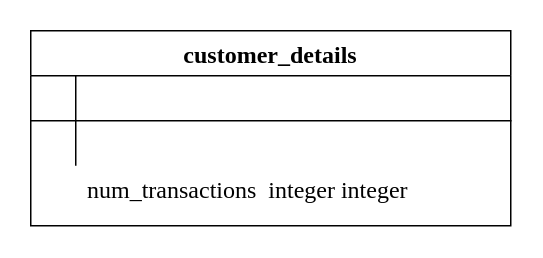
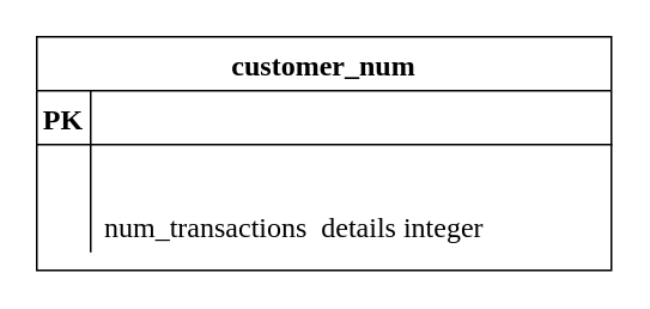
  <mxCell id="0" />
  <mxCell id="1" parent="0" />
- <mxCell id="2" value="customer_details" style="shape=table;startSize=30;container=1;collapsible=1;childLayout=tableLayout;fixedRows=1;rowLines=0;fontStyle=1;align=center;resizeLast=1;fontFamily=Ubuntu;fontSource=https%3A%2F%2Ffonts.googleapis.com%2Fcss%3Ffamily%3DUbuntu;fontSize=16;" vertex="1" parent="1"><mxGeometry x="20" y="20" width="320" height="130" as="geometry" /></mxCell>
+ <mxCell id="2" value="customer_num" style="shape=table;startSize=30;container=1;collapsible=1;childLayout=tableLayout;fixedRows=1;rowLines=0;fontStyle=1;align=center;resizeLast=1;fontFamily=Ubuntu;fontSource=https%3A%2F%2Ffonts.googleapis.com%2Fcss%3Ffamily%3DUbuntu;fontSize=16;" vertex="1" parent="1"><mxGeometry x="20" y="20" width="320" height="130" as="geometry" /></mxCell>
  <mxCell id="3" value="" style="shape=partialRectangle;collapsible=0;dropTarget=0;pointerEvents=0;fillColor=none;top=0;left=0;bottom=1;right=0;points=[[0,0.5],[1,0.5]];portConstraint=eastwest;fontFamily=Ubuntu;fontSource=https%3A%2F%2Ffonts.googleapis.com%2Fcss%3Ffamily%3DUbuntu;fontSize=16;" vertex="1" parent="2"><mxGeometry y="30" width="320" height="30" as="geometry" /></mxCell>
+ <mxCell id="4" value="PK" style="shape=partialRectangle;connectable=0;fillColor=none;top=0;left=0;bottom=0;right=0;fontStyle=1;overflow=hidden;fontFamily=Ubuntu;fontSource=https%3A%2F%2Ffonts.googleapis.com%2Fcss%3Ffamily%3DUbuntu;fontSize=16;" vertex="1" parent="3"><mxGeometry width="30" height="30" as="geometry" /></mxCell>
  <mxCell id="5" value="" style="shape=partialRectangle;collapsible=0;dropTarget=0;pointerEvents=0;fillColor=none;top=0;left=0;bottom=0;right=0;points=[[0,0.5],[1,0.5]];portConstraint=eastwest;fontFamily=Ubuntu;fontSource=https%3A%2F%2Ffonts.googleapis.com%2Fcss%3Ffamily%3DUbuntu;fontSize=16;" vertex="1" parent="2"><mxGeometry y="60" width="320" height="30" as="geometry" /></mxCell>
  <mxCell id="6" value="" style="shape=partialRectangle;connectable=0;fillColor=none;top=0;left=0;bottom=0;right=0;editable=1;overflow=hidden;fontFamily=Ubuntu;fontSource=https%3A%2F%2Ffonts.googleapis.com%2Fcss%3Ffamily%3DUbuntu;fontSize=16;" vertex="1" parent="5"><mxGeometry width="30" height="30" as="geometry" /></mxCell>
  <mxCell id="7" value="" style="shape=partialRectangle;collapsible=0;dropTarget=0;pointerEvents=0;fillColor=none;top=0;left=0;bottom=0;right=0;points=[[0,0.5],[1,0.5]];portConstraint=eastwest;fontFamily=Ubuntu;fontSource=https%3A%2F%2Ffonts.googleapis.com%2Fcss%3Ffamily%3DUbuntu;fontSize=16;" vertex="1" parent="2"><mxGeometry y="90" width="320" height="30" as="geometry" /></mxCell>
  <mxCell id="8" value="" style="shape=partialRectangle;connectable=0;fillColor=none;top=0;left=0;bottom=0;right=0;editable=1;overflow=hidden;fontFamily=Ubuntu;fontSource=https%3A%2F%2Ffonts.googleapis.com%2Fcss%3Ffamily%3DUbuntu;fontSize=16;" vertex="1" parent="7"><mxGeometry width="30" height="30" as="geometry" /></mxCell>
- <mxCell id="9" value="num_transactions  integer integer" style="shape=partialRectangle;connectable=0;fillColor=none;top=0;left=0;bottom=0;right=0;align=left;spacingLeft=6;overflow=hidden;fontFamily=Ubuntu;fontSource=https%3A%2F%2Ffonts.googleapis.com%2Fcss%3Ffamily%3DUbuntu;fontSize=16;" vertex="1" parent="7"><mxGeometry x="30" width="290" height="30" as="geometry" /></mxCell>
+ <mxCell id="9" value="num_transactions  details integer" style="shape=partialRectangle;connectable=0;fillColor=none;top=0;left=0;bottom=0;right=0;align=left;spacingLeft=6;overflow=hidden;fontFamily=Ubuntu;fontSource=https%3A%2F%2Ffonts.googleapis.com%2Fcss%3Ffamily%3DUbuntu;fontSize=16;" vertex="1" parent="7"><mxGeometry x="30" width="290" height="30" as="geometry" /></mxCell>
